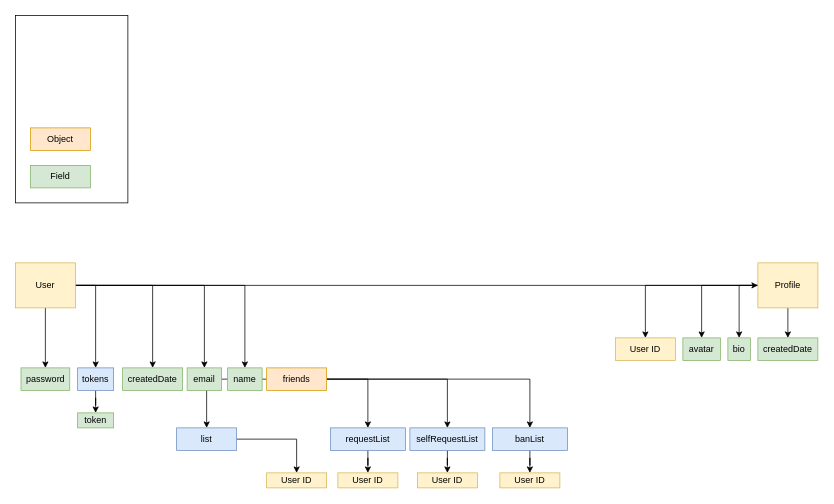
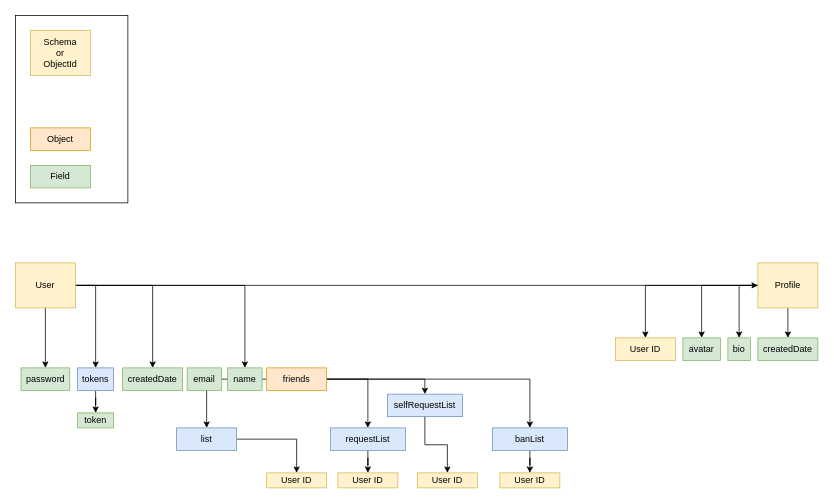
  <mxCell id="0" />
  <mxCell id="1" parent="0" />
  <mxCell id="2" value="" style="rounded=0;whiteSpace=wrap;html=1;align=center;" parent="1" vertex="1"><mxGeometry y="20" width="150" height="250" as="geometry" x="20" /></mxCell>
  <mxCell id="3" style="edgeStyle=orthogonalEdgeStyle;rounded=0;orthogonalLoop=1;jettySize=auto;html=1;entryX=0.5;entryY=0;entryDx=0;entryDy=0;" parent="1" source="9" target="21" edge="1"><mxGeometry relative="1" as="geometry" /></mxCell>
  <mxCell id="4" style="edgeStyle=orthogonalEdgeStyle;rounded=0;orthogonalLoop=1;jettySize=auto;html=1;entryX=0.5;entryY=0;entryDx=0;entryDy=0;" parent="1" source="9" target="19" edge="1"><mxGeometry relative="1" as="geometry" /></mxCell>
  <mxCell id="5" style="edgeStyle=orthogonalEdgeStyle;rounded=0;orthogonalLoop=1;jettySize=auto;html=1;entryX=0.5;entryY=0;entryDx=0;entryDy=0;" parent="1" source="9" target="17" edge="1"><mxGeometry relative="1" as="geometry" /></mxCell>
- <mxCell id="6" style="edgeStyle=orthogonalEdgeStyle;rounded=0;orthogonalLoop=1;jettySize=auto;html=1;entryX=0.5;entryY=0;entryDx=0;entryDy=0;" parent="1" source="9" target="22" edge="1"><mxGeometry relative="1" as="geometry" /></mxCell>
  <mxCell id="7" style="edgeStyle=orthogonalEdgeStyle;rounded=0;orthogonalLoop=1;jettySize=auto;html=1;entryX=0.5;entryY=0;entryDx=0;entryDy=0;" parent="1" source="9" target="23" edge="1"><mxGeometry relative="1" as="geometry" /></mxCell>
  <mxCell id="8" style="edgeStyle=orthogonalEdgeStyle;rounded=0;orthogonalLoop=1;jettySize=auto;html=1;" parent="1" source="9" target="28" edge="1"><mxGeometry relative="1" as="geometry" /></mxCell>
  <mxCell id="9" value="User" style="rounded=0;whiteSpace=wrap;html=1;fillColor=#fff2cc;strokeColor=#d6b656;" parent="1" vertex="1"><mxGeometry y="350" width="80" height="60" as="geometry" x="20" /></mxCell>
  <mxCell id="10" style="edgeStyle=orthogonalEdgeStyle;rounded=0;orthogonalLoop=1;jettySize=auto;html=1;entryX=0.5;entryY=0;entryDx=0;entryDy=0;" parent="1" source="11" target="33" edge="1"><mxGeometry relative="1" as="geometry" /></mxCell>
  <mxCell id="11" value="requestList" style="rounded=0;whiteSpace=wrap;html=1;fillColor=#dae8fc;strokeColor=#6c8ebf;" parent="1" vertex="1"><mxGeometry x="440" y="570" width="100" height="30" as="geometry" /></mxCell>
  <mxCell id="12" style="edgeStyle=orthogonalEdgeStyle;rounded=0;orthogonalLoop=1;jettySize=auto;html=1;entryX=0.5;entryY=0;entryDx=0;entryDy=0;" edge="1" parent="1" source="16" target="43"><mxGeometry relative="1" as="geometry" /></mxCell>
  <mxCell id="13" style="edgeStyle=orthogonalEdgeStyle;rounded=0;orthogonalLoop=1;jettySize=auto;html=1;entryX=0.5;entryY=0;entryDx=0;entryDy=0;" edge="1" parent="1" source="16" target="11"><mxGeometry relative="1" as="geometry" /></mxCell>
  <mxCell id="14" style="edgeStyle=orthogonalEdgeStyle;rounded=0;orthogonalLoop=1;jettySize=auto;html=1;entryX=0.5;entryY=0;entryDx=0;entryDy=0;" edge="1" parent="1" source="16" target="40"><mxGeometry relative="1" as="geometry" /></mxCell>
  <mxCell id="15" style="edgeStyle=orthogonalEdgeStyle;rounded=0;orthogonalLoop=1;jettySize=auto;html=1;entryX=0.5;entryY=0;entryDx=0;entryDy=0;" edge="1" parent="1" source="16" target="35"><mxGeometry relative="1" as="geometry" /></mxCell>
  <mxCell id="16" value="friends" style="rounded=0;whiteSpace=wrap;html=1;fillColor=#ffe6cc;strokeColor=#d79b00;" parent="1" vertex="1"><mxGeometry x="355" y="490" width="80" height="30" as="geometry" /></mxCell>
  <mxCell id="17" value="createdDate" style="rounded=0;whiteSpace=wrap;html=1;fillColor=#d5e8d4;strokeColor=#82b366;" parent="1" vertex="1"><mxGeometry x="163" y="490" width="80" height="30" as="geometry" /></mxCell>
  <mxCell id="18" value="" style="edgeStyle=orthogonalEdgeStyle;rounded=0;orthogonalLoop=1;jettySize=auto;html=1;" parent="1" source="19" target="20" edge="1"><mxGeometry relative="1" as="geometry" /></mxCell>
  <mxCell id="19" value="tokens" style="rounded=0;whiteSpace=wrap;html=1;fillColor=#dae8fc;strokeColor=#6c8ebf;" parent="1" vertex="1"><mxGeometry x="103" y="490" width="48" height="30" as="geometry" /></mxCell>
  <mxCell id="20" value="token" style="rounded=0;whiteSpace=wrap;html=1;fillColor=#d5e8d4;strokeColor=#82b366;" parent="1" vertex="1"><mxGeometry x="103" y="550" width="48" height="20" as="geometry" /></mxCell>
  <mxCell id="21" value="password" style="rounded=0;whiteSpace=wrap;html=1;fillColor=#d5e8d4;strokeColor=#82b366;" parent="1" vertex="1"><mxGeometry x="27.5" y="490" width="65" height="30" as="geometry" /></mxCell>
  <mxCell id="22" value="email" style="rounded=0;whiteSpace=wrap;html=1;fillColor=#d5e8d4;strokeColor=#82b366;" parent="1" vertex="1"><mxGeometry x="249" y="490" width="46" height="30" as="geometry" /></mxCell>
  <mxCell id="23" value="name" style="rounded=0;whiteSpace=wrap;html=1;fillColor=#d5e8d4;strokeColor=#82b366;" parent="1" vertex="1"><mxGeometry x="303" y="490" width="46" height="30" as="geometry" /></mxCell>
  <mxCell id="24" style="edgeStyle=orthogonalEdgeStyle;rounded=0;orthogonalLoop=1;jettySize=auto;html=1;entryX=0.5;entryY=0;entryDx=0;entryDy=0;" parent="1" source="28" target="32" edge="1"><mxGeometry relative="1" as="geometry"><mxPoint x="840" y="460" as="targetPoint" /></mxGeometry></mxCell>
  <mxCell id="25" value="" style="edgeStyle=orthogonalEdgeStyle;rounded=0;orthogonalLoop=1;jettySize=auto;html=1;" parent="1" source="28" target="31" edge="1"><mxGeometry relative="1" as="geometry" /></mxCell>
  <mxCell id="26" value="" style="edgeStyle=orthogonalEdgeStyle;rounded=0;orthogonalLoop=1;jettySize=auto;html=1;" parent="1" source="28" target="30" edge="1"><mxGeometry relative="1" as="geometry" /></mxCell>
  <mxCell id="27" value="" style="edgeStyle=orthogonalEdgeStyle;rounded=0;orthogonalLoop=1;jettySize=auto;html=1;" parent="1" source="28" target="29" edge="1"><mxGeometry relative="1" as="geometry" /></mxCell>
  <mxCell id="28" value="Profile" style="rounded=0;whiteSpace=wrap;html=1;fillColor=#fff2cc;strokeColor=#d6b656;" parent="1" vertex="1"><mxGeometry x="1010" y="350" width="80" height="60" as="geometry" /></mxCell>
  <mxCell id="29" value="createdDate" style="rounded=0;whiteSpace=wrap;html=1;fillColor=#d5e8d4;strokeColor=#82b366;" parent="1" vertex="1"><mxGeometry x="1010" y="450" width="80" height="30" as="geometry" /></mxCell>
  <mxCell id="30" value="bio" style="rounded=0;whiteSpace=wrap;html=1;fillColor=#d5e8d4;strokeColor=#82b366;" parent="1" vertex="1"><mxGeometry x="970" y="450" width="30" height="30" as="geometry" /></mxCell>
  <mxCell id="31" value="avatar" style="rounded=0;whiteSpace=wrap;html=1;fillColor=#d5e8d4;strokeColor=#82b366;" parent="1" vertex="1"><mxGeometry x="910" y="450" width="50" height="30" as="geometry" /></mxCell>
  <mxCell id="32" value="User ID" style="rounded=0;whiteSpace=wrap;html=1;fillColor=#fff2cc;strokeColor=#d6b656;" parent="1" vertex="1"><mxGeometry x="820" y="450" width="80" height="30" as="geometry" /></mxCell>
  <mxCell id="33" value="User ID" style="rounded=0;whiteSpace=wrap;html=1;fillColor=#fff2cc;strokeColor=#d6b656;" parent="1" vertex="1"><mxGeometry x="450" y="630" width="80" height="20" as="geometry" /></mxCell>
  <mxCell id="34" style="edgeStyle=orthogonalEdgeStyle;rounded=0;orthogonalLoop=1;jettySize=auto;html=1;entryX=0.5;entryY=0;entryDx=0;entryDy=0;" parent="1" source="35" target="36" edge="1"><mxGeometry relative="1" as="geometry" /></mxCell>
  <mxCell id="35" value="banList" style="rounded=0;whiteSpace=wrap;html=1;fillColor=#dae8fc;strokeColor=#6c8ebf;" parent="1" vertex="1"><mxGeometry x="656" y="570" width="100" height="30" as="geometry" /></mxCell>
  <mxCell id="36" value="User ID" style="rounded=0;whiteSpace=wrap;html=1;fillColor=#fff2cc;strokeColor=#d6b656;" parent="1" vertex="1"><mxGeometry x="666" y="630" width="80" height="20" as="geometry" /></mxCell>
+ <mxCell id="37" value="Schema&lt;br&gt;or&lt;br&gt;ObjectId" style="rounded=0;whiteSpace=wrap;html=1;fillColor=#fff2cc;strokeColor=#d6b656;" parent="1" vertex="1"><mxGeometry x="40" y="40" width="80" height="60" as="geometry" /></mxCell>
  <mxCell id="38" value="Field" style="rounded=0;whiteSpace=wrap;html=1;fillColor=#d5e8d4;strokeColor=#82b366;" parent="1" vertex="1"><mxGeometry x="40" y="220" width="80" height="30" as="geometry" /></mxCell>
  <mxCell id="39" style="edgeStyle=orthogonalEdgeStyle;rounded=0;orthogonalLoop=1;jettySize=auto;html=1;entryX=0.5;entryY=0;entryDx=0;entryDy=0;" edge="1" parent="1" source="40" target="41"><mxGeometry relative="1" as="geometry" /></mxCell>
- <mxCell id="40" value="selfRequestList" style="rounded=0;whiteSpace=wrap;html=1;fillColor=#dae8fc;strokeColor=#6c8ebf;" vertex="1" parent="1"><mxGeometry x="546" y="570" width="100" height="30" as="geometry" /></mxCell>
+ <mxCell id="40" value="selfRequestList" style="rounded=0;whiteSpace=wrap;html=1;fillColor=#dae8fc;strokeColor=#6c8ebf;" vertex="1" parent="1"><mxGeometry x="516" y="525" width="100" height="30" as="geometry" /></mxCell>
  <mxCell id="41" value="User ID" style="rounded=0;whiteSpace=wrap;html=1;fillColor=#fff2cc;strokeColor=#d6b656;" vertex="1" parent="1"><mxGeometry x="556" y="630" width="80" height="20" as="geometry" /></mxCell>
  <mxCell id="42" style="edgeStyle=orthogonalEdgeStyle;rounded=0;orthogonalLoop=1;jettySize=auto;html=1;entryX=0.5;entryY=0;entryDx=0;entryDy=0;" edge="1" parent="1" source="43" target="44"><mxGeometry relative="1" as="geometry" /></mxCell>
  <mxCell id="43" value="list" style="rounded=0;whiteSpace=wrap;html=1;fillColor=#dae8fc;strokeColor=#6c8ebf;" vertex="1" parent="1"><mxGeometry x="235" y="570" width="80" height="30" as="geometry" /></mxCell>
  <mxCell id="44" value="User ID" style="rounded=0;whiteSpace=wrap;html=1;fillColor=#fff2cc;strokeColor=#d6b656;" vertex="1" parent="1"><mxGeometry x="355" y="630" width="80" height="20" as="geometry" /></mxCell>
  <mxCell id="45" value="Object" style="rounded=0;whiteSpace=wrap;html=1;fillColor=#ffe6cc;strokeColor=#d79b00;" vertex="1" parent="1"><mxGeometry x="40" y="170" width="80" height="30" as="geometry" /></mxCell>
